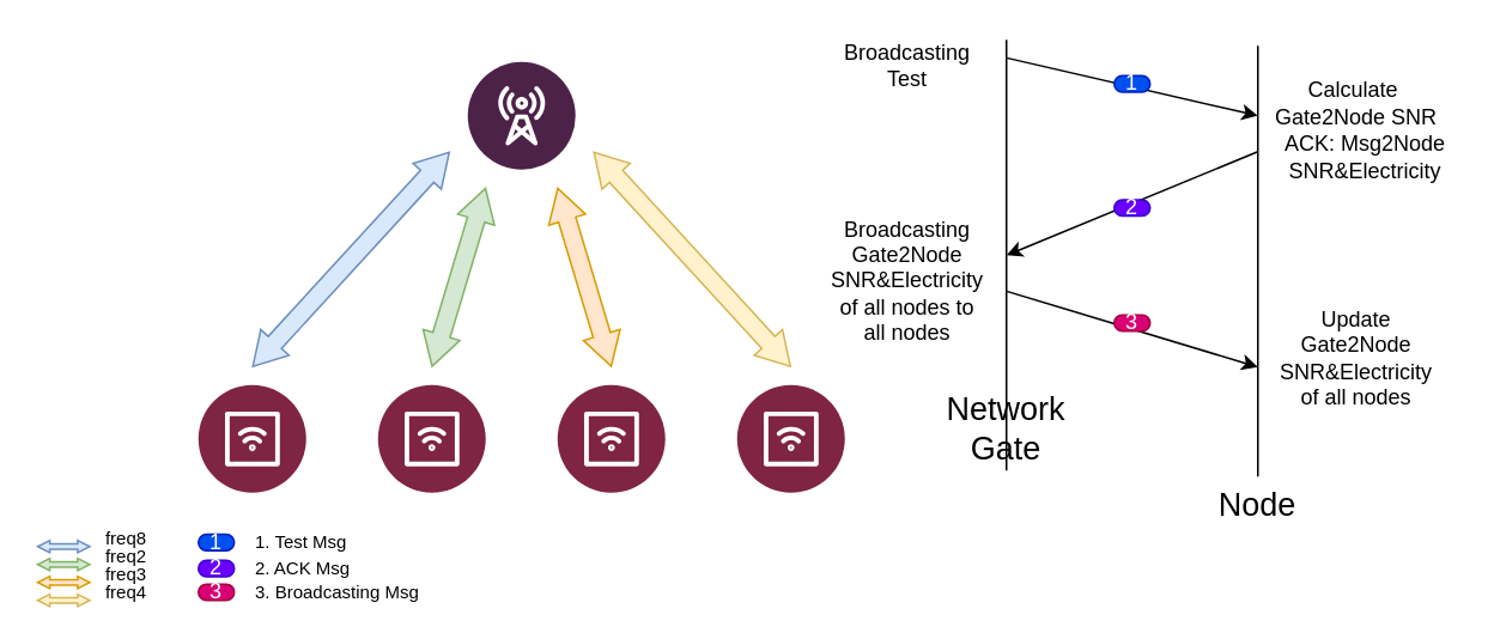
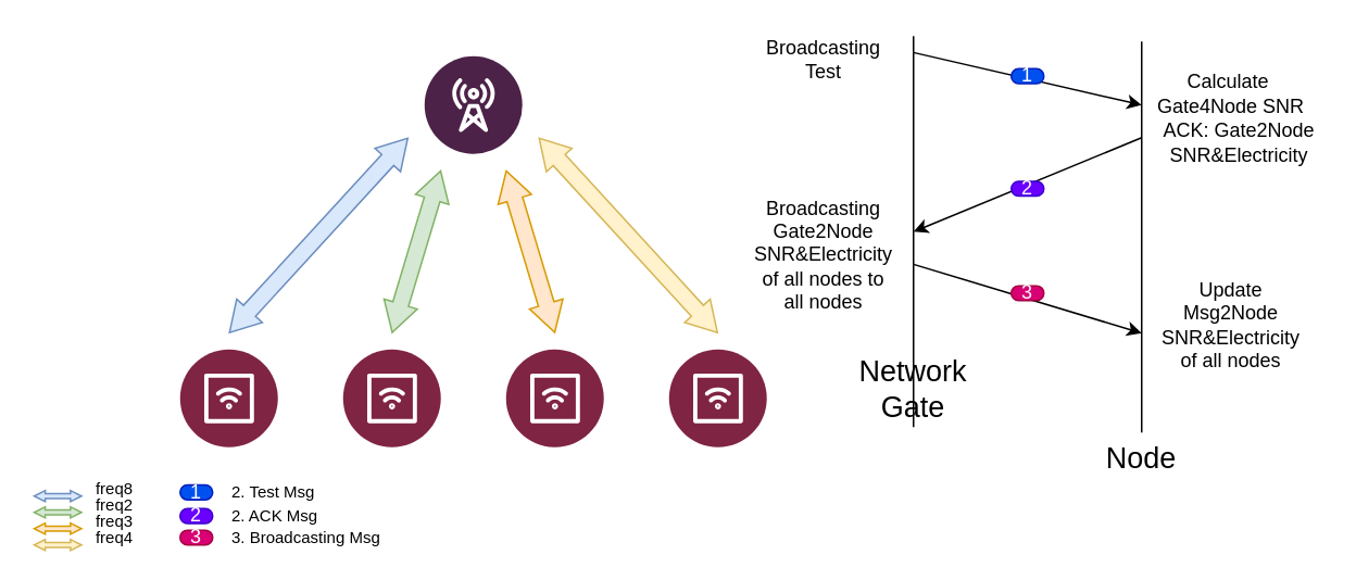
  <mxCell id="0" />
  <mxCell id="1" parent="0" />
  <mxCell id="2" value="" style="verticalLabelPosition=bottom;aspect=fixed;html=1;shape=mxgraph.salesforce.iot2;" vertex="1" parent="1"><mxGeometry x="410" y="214" width="60" height="60" as="geometry" /></mxCell>
  <mxCell id="3" value="" style="verticalLabelPosition=bottom;aspect=fixed;html=1;shape=mxgraph.salesforce.iot2;" vertex="1" parent="1"><mxGeometry x="110" y="214" width="60" height="60" as="geometry" /></mxCell>
  <mxCell id="4" value="" style="verticalLabelPosition=bottom;aspect=fixed;html=1;shape=mxgraph.salesforce.iot2;" vertex="1" parent="1"><mxGeometry x="310" y="214" width="60" height="60" as="geometry" /></mxCell>
  <mxCell id="5" value="" style="verticalLabelPosition=bottom;aspect=fixed;html=1;shape=mxgraph.salesforce.iot2;" vertex="1" parent="1"><mxGeometry x="210" y="214" width="60" height="60" as="geometry" /></mxCell>
  <mxCell id="6" value="" style="verticalLabelPosition=bottom;aspect=fixed;html=1;shape=mxgraph.salesforce.communications2;" vertex="1" parent="1"><mxGeometry x="260" y="34" width="60" height="60" as="geometry" /></mxCell>
  <mxCell id="7" value="" style="shape=flexArrow;endArrow=classic;startArrow=classic;html=1;rounded=0;startWidth=2.742;startSize=1.912;endWidth=2.742;endSize=1.912;fillColor=#dae8fc;strokeColor=#6c8ebf;width=3.04;" edge="1" parent="1"><mxGeometry width="100" height="100" relative="1" as="geometry"><mxPoint x="20" y="304" as="sourcePoint" /><mxPoint x="50" y="304" as="targetPoint" /></mxGeometry></mxCell>
  <mxCell id="8" value="" style="shape=flexArrow;endArrow=classic;startArrow=classic;html=1;rounded=0;startWidth=2.742;startSize=1.912;endWidth=2.742;endSize=1.912;fillColor=#d5e8d4;strokeColor=#82b366;width=3.04;" edge="1" parent="1"><mxGeometry width="100" height="100" relative="1" as="geometry"><mxPoint x="20" y="314" as="sourcePoint" /><mxPoint x="50" y="314" as="targetPoint" /></mxGeometry></mxCell>
  <mxCell id="9" value="" style="shape=flexArrow;endArrow=classic;startArrow=classic;html=1;rounded=0;startWidth=2.742;startSize=1.912;endWidth=2.742;endSize=1.912;fillColor=#ffe6cc;strokeColor=#d79b00;width=3.04;" edge="1" parent="1"><mxGeometry width="100" height="100" relative="1" as="geometry"><mxPoint x="20" y="324" as="sourcePoint" /><mxPoint x="50" y="324" as="targetPoint" /></mxGeometry></mxCell>
  <mxCell id="10" value="" style="shape=flexArrow;endArrow=classic;startArrow=classic;html=1;rounded=0;startWidth=2.742;startSize=1.912;endWidth=2.742;endSize=1.912;fillColor=#fff2cc;strokeColor=#d6b656;width=3.04;" edge="1" parent="1"><mxGeometry width="100" height="100" relative="1" as="geometry"><mxPoint x="20" y="334" as="sourcePoint" /><mxPoint x="50" y="334" as="targetPoint" /></mxGeometry></mxCell>
  <mxCell id="11" value="&lt;span style=&quot;font-size: 10px;&quot;&gt;freq8&lt;/span&gt;" style="text;html=1;align=center;verticalAlign=middle;whiteSpace=wrap;rounded=0;" vertex="1" parent="1"><mxGeometry x="60" y="294" width="20" height="10" as="geometry" /></mxCell>
  <mxCell id="12" value="&lt;span style=&quot;font-size: 10px;&quot;&gt;freq2&lt;/span&gt;" style="text;html=1;align=center;verticalAlign=middle;whiteSpace=wrap;rounded=0;" vertex="1" parent="1"><mxGeometry x="60" y="304" width="20" height="10" as="geometry" /></mxCell>
  <mxCell id="13" value="&lt;span style=&quot;font-size: 10px;&quot;&gt;freq3&lt;/span&gt;" style="text;html=1;align=center;verticalAlign=middle;whiteSpace=wrap;rounded=0;" vertex="1" parent="1"><mxGeometry x="60" y="314" width="20" height="10" as="geometry" /></mxCell>
  <mxCell id="14" value="&lt;span style=&quot;font-size: 10px;&quot;&gt;freq4&lt;/span&gt;" style="text;html=1;align=center;verticalAlign=middle;whiteSpace=wrap;rounded=0;" vertex="1" parent="1"><mxGeometry x="60" y="324" width="20" height="10" as="geometry" /></mxCell>
  <mxCell id="15" value="" style="shape=flexArrow;endArrow=classic;startArrow=classic;html=1;rounded=0;startWidth=10.286;startSize=5.714;endWidth=10.286;endSize=5.714;fillColor=#dae8fc;strokeColor=#6c8ebf;" edge="1" parent="1"><mxGeometry width="100" height="100" relative="1" as="geometry"><mxPoint x="140" y="204" as="sourcePoint" /><mxPoint x="250" y="84" as="targetPoint" /></mxGeometry></mxCell>
  <mxCell id="16" value="" style="shape=flexArrow;endArrow=classic;startArrow=classic;html=1;rounded=0;startWidth=10.286;startSize=5.714;endWidth=10.286;endSize=5.714;fillColor=#d5e8d4;strokeColor=#82b366;" edge="1" parent="1"><mxGeometry width="100" height="100" relative="1" as="geometry"><mxPoint x="240" y="204" as="sourcePoint" /><mxPoint x="270" y="104" as="targetPoint" /></mxGeometry></mxCell>
  <mxCell id="17" value="" style="shape=flexArrow;endArrow=classic;startArrow=classic;html=1;rounded=0;startWidth=10.286;startSize=5.714;endWidth=10.286;endSize=5.714;fillColor=#ffe6cc;strokeColor=#d79b00;" edge="1" parent="1"><mxGeometry width="100" height="100" relative="1" as="geometry"><mxPoint x="340" y="204" as="sourcePoint" /><mxPoint x="310" y="104" as="targetPoint" /></mxGeometry></mxCell>
  <mxCell id="18" value="" style="shape=flexArrow;endArrow=classic;startArrow=classic;html=1;rounded=0;startWidth=10.286;startSize=5.714;endWidth=10.286;endSize=5.714;fillColor=#fff2cc;strokeColor=#d6b656;" edge="1" parent="1"><mxGeometry width="100" height="100" relative="1" as="geometry"><mxPoint x="330" y="84" as="sourcePoint" /><mxPoint x="440" y="204" as="targetPoint" /></mxGeometry></mxCell>
  <mxCell id="19" value="2" style="html=1;dashed=0;whiteSpace=wrap;shape=mxgraph.dfd.start;fillColor=#6a00ff;strokeColor=#3700CC;fontColor=#ffffff;" vertex="1" parent="1"><mxGeometry x="110" y="311.73" width="20" height="9.06" as="geometry" /></mxCell>
  <mxCell id="20" value="1" style="html=1;dashed=0;whiteSpace=wrap;shape=mxgraph.dfd.start;fillColor=#0050ef;strokeColor=#001DBC;fontColor=#ffffff;" vertex="1" parent="1"><mxGeometry x="110" y="297.2" width="20" height="9.06" as="geometry" /></mxCell>
  <mxCell id="21" value="3" style="html=1;dashed=0;whiteSpace=wrap;shape=mxgraph.dfd.start;fillColor=#d80073;strokeColor=#A50040;fontColor=#ffffff;" vertex="1" parent="1"><mxGeometry x="110" y="324.94" width="20" height="9.06" as="geometry" /></mxCell>
- <mxCell id="22" value="&lt;span style=&quot;font-size: 10px;&quot;&gt;1. Test Msg&lt;/span&gt;" style="text;html=1;align=left;verticalAlign=middle;whiteSpace=wrap;rounded=0;" vertex="1" parent="1"><mxGeometry x="140" y="296.26" width="70" height="10" as="geometry" /></mxCell>
+ <mxCell id="22" value="&lt;span style=&quot;font-size: 10px;&quot;&gt;2. Test Msg&lt;/span&gt;" style="text;html=1;align=left;verticalAlign=middle;whiteSpace=wrap;rounded=0;" vertex="1" parent="1"><mxGeometry x="140" y="296.26" width="70" height="10" as="geometry" /></mxCell>
  <mxCell id="23" value="&lt;span style=&quot;font-size: 10px;&quot;&gt;2. ACK Msg&lt;/span&gt;" style="text;html=1;align=left;verticalAlign=middle;whiteSpace=wrap;rounded=0;" vertex="1" parent="1"><mxGeometry x="140" y="310.79" width="60" height="10" as="geometry" /></mxCell>
  <mxCell id="24" value="&lt;span style=&quot;font-size: 10px;&quot;&gt;3. Broadcasting Msg&lt;/span&gt;" style="text;html=1;align=left;verticalAlign=middle;whiteSpace=wrap;rounded=0;" vertex="1" parent="1"><mxGeometry x="140" y="324" width="100" height="10" as="geometry" /></mxCell>
  <mxCell id="25" value="&lt;span style=&quot;font-size: 18px;&quot;&gt;Network&lt;/span&gt;&lt;div&gt;&lt;span style=&quot;font-size: 18px;&quot;&gt;Gate&lt;/span&gt;&lt;/div&gt;" style="text;html=1;align=center;verticalAlign=middle;whiteSpace=wrap;rounded=0;" vertex="1" parent="1"><mxGeometry x="530" y="224" width="60" height="30" as="geometry" /></mxCell>
  <mxCell id="26" value="&lt;span style=&quot;font-size: 18px;&quot;&gt;Node&lt;/span&gt;" style="text;html=1;align=center;verticalAlign=middle;whiteSpace=wrap;rounded=0;" vertex="1" parent="1"><mxGeometry x="670" y="266.26" width="60" height="30" as="geometry" /></mxCell>
  <mxCell id="27" value="" style="endArrow=classic;html=1;rounded=0;" edge="1" parent="1"><mxGeometry width="50" height="50" relative="1" as="geometry"><mxPoint x="560" y="31.74" as="sourcePoint" /><mxPoint x="700" y="64" as="targetPoint" /></mxGeometry></mxCell>
  <mxCell id="28" value="" style="endArrow=classic;html=1;rounded=0;" edge="1" parent="1"><mxGeometry width="50" height="50" relative="1" as="geometry"><mxPoint x="700" y="84" as="sourcePoint" /><mxPoint x="560" y="141.74" as="targetPoint" /></mxGeometry></mxCell>
  <mxCell id="29" value="" style="endArrow=none;html=1;rounded=0;" edge="1" parent="1"><mxGeometry width="50" height="50" relative="1" as="geometry"><mxPoint x="560" y="261.74" as="sourcePoint" /><mxPoint x="560" y="21.74" as="targetPoint" /></mxGeometry></mxCell>
  <mxCell id="30" value="" style="endArrow=none;html=1;rounded=0;" edge="1" parent="1"><mxGeometry width="50" height="50" relative="1" as="geometry"><mxPoint x="700" y="264.94" as="sourcePoint" /><mxPoint x="700" y="24.94" as="targetPoint" /><Array as="points"><mxPoint x="700" y="147.2" /></Array></mxGeometry></mxCell>
  <mxCell id="31" value="1" style="html=1;dashed=0;whiteSpace=wrap;shape=mxgraph.dfd.start;fillColor=#0050ef;strokeColor=#001DBC;fontColor=#ffffff;" vertex="1" parent="1"><mxGeometry x="620" y="41.74" width="20" height="9.06" as="geometry" /></mxCell>
  <mxCell id="32" value="2" style="html=1;dashed=0;whiteSpace=wrap;shape=mxgraph.dfd.start;fillColor=#6a00ff;strokeColor=#3700CC;fontColor=#ffffff;" vertex="1" parent="1"><mxGeometry x="620" y="110.8" width="20" height="9.06" as="geometry" /></mxCell>
  <mxCell id="33" value="" style="endArrow=classic;html=1;rounded=0;" edge="1" parent="1"><mxGeometry width="50" height="50" relative="1" as="geometry"><mxPoint x="560" y="161.74" as="sourcePoint" /><mxPoint x="700" y="204" as="targetPoint" /></mxGeometry></mxCell>
  <mxCell id="34" value="3" style="html=1;dashed=0;whiteSpace=wrap;shape=mxgraph.dfd.start;fillColor=#d80073;strokeColor=#A50040;fontColor=#ffffff;" vertex="1" parent="1"><mxGeometry x="620" y="174.94" width="20" height="9.06" as="geometry" /></mxCell>
- <mxCell id="35" value="&lt;span&gt;Calculate&amp;nbsp;&lt;/span&gt;&lt;div&gt;&lt;span&gt;Gate2Node&amp;nbsp;&lt;/span&gt;&lt;span style=&quot;background-color: transparent; color: light-dark(rgb(0, 0, 0), rgb(255, 255, 255));&quot;&gt;SNR&lt;/span&gt;&lt;/div&gt;" style="text;html=1;align=center;verticalAlign=middle;whiteSpace=wrap;rounded=0;fontSize=12;" vertex="1" parent="1"><mxGeometry x="710" y="41.74" width="90" height="30" as="geometry" /></mxCell>
- <mxCell id="36" value="&lt;span&gt;ACK: Msg2Node&lt;/span&gt;&lt;div&gt;&lt;span&gt;SNR&amp;amp;Electricity&lt;/span&gt;&lt;/div&gt;" style="text;html=1;align=center;verticalAlign=middle;whiteSpace=wrap;rounded=0;fontSize=12;" vertex="1" parent="1"><mxGeometry x="710" y="71.74" width="100" height="30" as="geometry" /></mxCell>
+ <mxCell id="35" value="&lt;span&gt;Calculate&amp;nbsp;&lt;/span&gt;&lt;div&gt;&lt;span&gt;Gate4Node&amp;nbsp;&lt;/span&gt;&lt;span style=&quot;background-color: transparent; color: light-dark(rgb(0, 0, 0), rgb(255, 255, 255));&quot;&gt;SNR&lt;/span&gt;&lt;/div&gt;" style="text;html=1;align=center;verticalAlign=middle;whiteSpace=wrap;rounded=0;fontSize=12;" vertex="1" parent="1"><mxGeometry x="710" y="41.74" width="90" height="30" as="geometry" /></mxCell>
+ <mxCell id="36" value="&lt;span&gt;ACK: Gate2Node&lt;/span&gt;&lt;div&gt;&lt;span&gt;SNR&amp;amp;Electricity&lt;/span&gt;&lt;/div&gt;" style="text;html=1;align=center;verticalAlign=middle;whiteSpace=wrap;rounded=0;fontSize=12;" vertex="1" parent="1"><mxGeometry x="710" y="71.74" width="100" height="30" as="geometry" /></mxCell>
  <mxCell id="37" value="&lt;span&gt;Broadcasting Gate2Node&lt;/span&gt;&lt;div&gt;&lt;span&gt;SNR&amp;amp;Electricity&lt;/span&gt;&lt;/div&gt;&lt;div&gt;of all nodes to all nodes&lt;/div&gt;" style="text;html=1;align=center;verticalAlign=middle;whiteSpace=wrap;rounded=0;fontSize=12;" vertex="1" parent="1"><mxGeometry x="460" y="140.8" width="90" height="30" as="geometry" /></mxCell>
- <mxCell id="38" value="&lt;span&gt;Update&lt;/span&gt;&lt;div&gt;&lt;span&gt;Gate2Node&lt;/span&gt;&lt;div&gt;&lt;span&gt;SNR&amp;amp;Electricity&lt;/span&gt;&lt;/div&gt;&lt;div&gt;of all nodes&lt;/div&gt;&lt;/div&gt;" style="text;html=1;align=center;verticalAlign=middle;whiteSpace=wrap;rounded=0;fontSize=12;" vertex="1" parent="1"><mxGeometry x="710" y="184" width="90" height="30" as="geometry" /></mxCell>
+ <mxCell id="38" value="&lt;span&gt;Update&lt;/span&gt;&lt;div&gt;&lt;span&gt;Msg2Node&lt;/span&gt;&lt;div&gt;&lt;span&gt;SNR&amp;amp;Electricity&lt;/span&gt;&lt;/div&gt;&lt;div&gt;of all nodes&lt;/div&gt;&lt;/div&gt;" style="text;html=1;align=center;verticalAlign=middle;whiteSpace=wrap;rounded=0;fontSize=12;" vertex="1" parent="1"><mxGeometry x="710" y="184" width="90" height="30" as="geometry" /></mxCell>
  <mxCell id="39" value="Broadcasting&lt;div&gt;Test&lt;/div&gt;" style="text;html=1;align=center;verticalAlign=middle;whiteSpace=wrap;rounded=0;fontSize=12;" vertex="1" parent="1"><mxGeometry x="460" y="20.8" width="90" height="30" as="geometry" /></mxCell>
